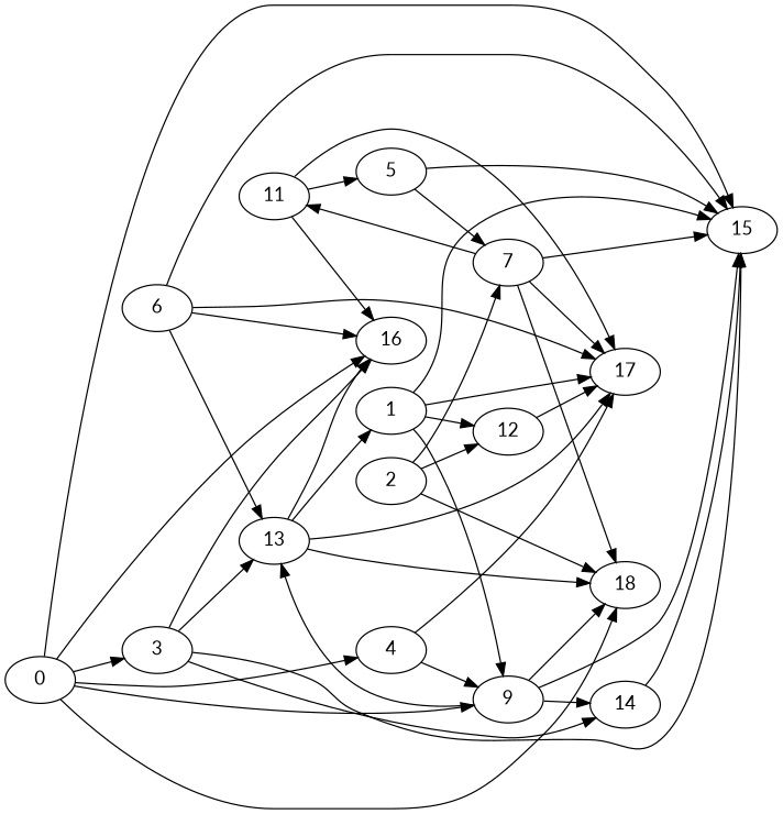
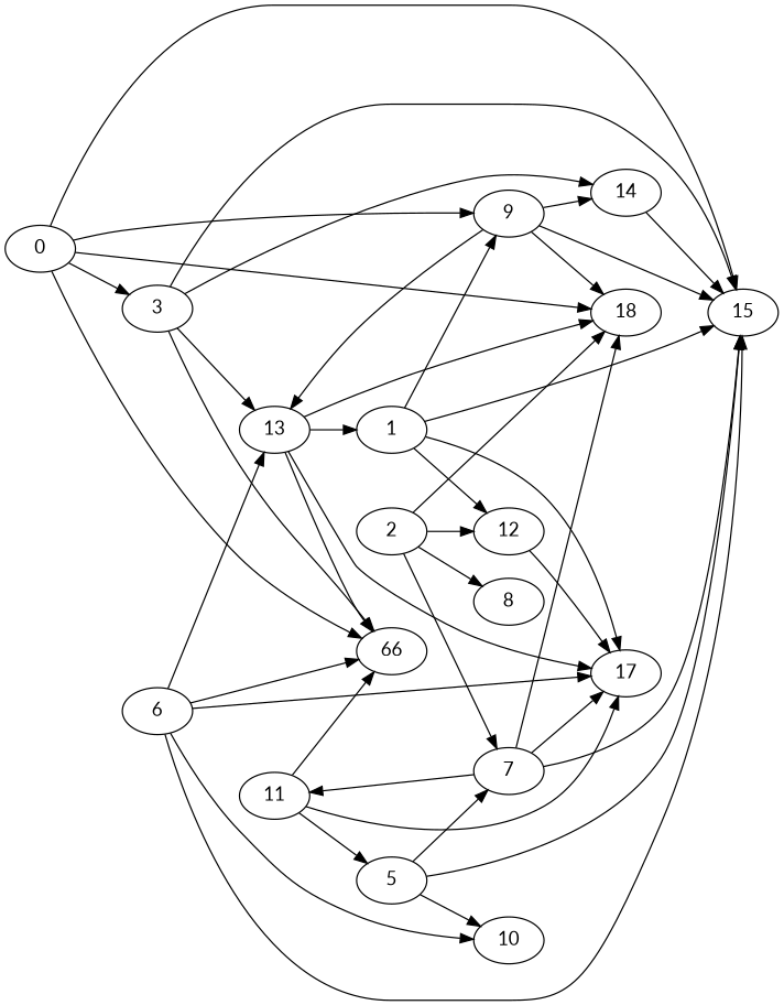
  strict digraph {
    fontname=Lato
    rankdir=LR
    node [fontname=Lato]
    edge [fontname=Lato]
    0
    3
-   4
    9
    15
-   16
+   16 [label=66]
    18
    13
    14
    17
    1
    12
    2
    7
+   8
    11
    5
+   10
    6
    0 -> 3
-   0 -> 4
    0 -> 9
    0 -> 15
    0 -> 16
    0 -> 18
    3 -> 15
    3 -> 16
    3 -> 13
    3 -> 14
-   4 -> 9
-   4 -> 17
    9 -> 15
    9 -> 18
    9 -> 13
    9 -> 14
    13 -> 16
    13 -> 18
    13 -> 17
    13 -> 1
    14 -> 15
    1 -> 9
    1 -> 15
    1 -> 17
    1 -> 12
    12 -> 17
    2 -> 18
    2 -> 12
    2 -> 7
+   2 -> 8
    7 -> 15
    7 -> 18
    7 -> 17
    7 -> 11
    11 -> 16
    11 -> 17
    11 -> 5
    5 -> 15
    5 -> 7
+   5 -> 10
    6 -> 15
    6 -> 16
    6 -> 13
    6 -> 17
+   6 -> 10
  }
